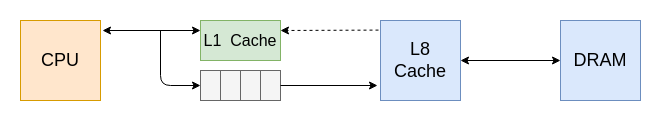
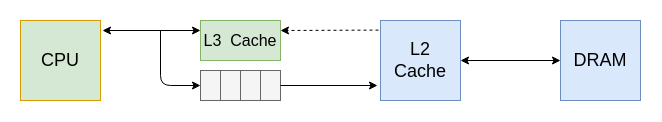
  <mxCell id="0" />
  <mxCell id="1" parent="0" />
- <mxCell id="2" value="&lt;font style=&quot;font-size: 18px&quot;&gt;CPU&lt;/font&gt;" style="whiteSpace=wrap;html=1;aspect=fixed;fillColor=#ffe6cc;strokeColor=#d79b00;" vertex="1" parent="1"><mxGeometry x="20" y="20" width="80" height="80" as="geometry" /></mxCell>
- <mxCell id="3" value="&lt;font style=&quot;font-size: 18px&quot;&gt;L8&lt;br&gt;Cache&lt;/font&gt;" style="whiteSpace=wrap;html=1;aspect=fixed;fillColor=#dae8fc;strokeColor=#6c8ebf;" vertex="1" parent="1"><mxGeometry x="380" y="20" width="80" height="80" as="geometry" /></mxCell>
- <mxCell id="4" value="&lt;font style=&quot;font-size: 16px&quot;&gt;L1&amp;nbsp; Cache&lt;/font&gt;" style="rounded=0;whiteSpace=wrap;html=1;fillColor=#d5e8d4;strokeColor=#82b366;" vertex="1" parent="1"><mxGeometry x="200" y="20" width="80" height="40" as="geometry" /></mxCell>
+ <mxCell id="2" value="&lt;font style=&quot;font-size: 18px&quot;&gt;CPU&lt;/font&gt;" style="whiteSpace=wrap;html=1;aspect=fixed;fillColor=#d5e8d4;strokeColor=#d79b00;" vertex="1" parent="1"><mxGeometry x="20" y="20" width="80" height="80" as="geometry" /></mxCell>
+ <mxCell id="3" value="&lt;font style=&quot;font-size: 18px&quot;&gt;L2&lt;br&gt;Cache&lt;/font&gt;" style="whiteSpace=wrap;html=1;aspect=fixed;fillColor=#dae8fc;strokeColor=#6c8ebf;" vertex="1" parent="1"><mxGeometry x="380" y="20" width="80" height="80" as="geometry" /></mxCell>
+ <mxCell id="4" value="&lt;font style=&quot;font-size: 16px&quot;&gt;L3&amp;nbsp; Cache&lt;/font&gt;" style="rounded=0;whiteSpace=wrap;html=1;fillColor=#d5e8d4;strokeColor=#82b366;" vertex="1" parent="1"><mxGeometry x="200" y="20" width="80" height="40" as="geometry" /></mxCell>
  <mxCell id="5" value="" style="endArrow=classic;html=1;entryX=1;entryY=0.25;entryDx=0;entryDy=0;exitX=-0.025;exitY=0.12;exitDx=0;exitDy=0;exitPerimeter=0;dashed=1;" edge="1" parent="1" source="3" target="4"><mxGeometry width="50" height="50" relative="1" as="geometry"><mxPoint x="230" y="120" as="sourcePoint" /><mxPoint x="360" y="120" as="targetPoint" /></mxGeometry></mxCell>
  <mxCell id="6" value="" style="endArrow=classic;startArrow=classic;html=1;" edge="1" parent="1"><mxGeometry width="50" height="50" relative="1" as="geometry"><mxPoint x="102" y="30" as="sourcePoint" /><mxPoint x="200" y="30" as="targetPoint" /></mxGeometry></mxCell>
  <mxCell id="7" value="" style="rounded=0;whiteSpace=wrap;html=1;fillColor=#f5f5f5;strokeColor=#666666;fontColor=#333333;" vertex="1" parent="1"><mxGeometry x="200" y="70" width="20" height="30" as="geometry" /></mxCell>
  <mxCell id="8" value="" style="rounded=0;whiteSpace=wrap;html=1;fillColor=#f5f5f5;strokeColor=#666666;fontColor=#333333;" vertex="1" parent="1"><mxGeometry x="220" y="70" width="20" height="30" as="geometry" /></mxCell>
  <mxCell id="9" value="" style="rounded=0;whiteSpace=wrap;html=1;fillColor=#f5f5f5;strokeColor=#666666;fontColor=#333333;" vertex="1" parent="1"><mxGeometry x="240" y="70" width="20" height="30" as="geometry" /></mxCell>
  <mxCell id="10" value="" style="rounded=0;whiteSpace=wrap;html=1;fillColor=#f5f5f5;strokeColor=#666666;fontColor=#333333;" vertex="1" parent="1"><mxGeometry x="260" y="70" width="20" height="30" as="geometry" /></mxCell>
  <mxCell id="11" value="" style="endArrow=classic;html=1;entryX=0;entryY=0.5;entryDx=0;entryDy=0;" edge="1" parent="1" target="7"><mxGeometry width="50" height="50" relative="1" as="geometry"><mxPoint x="160" y="30" as="sourcePoint" /><mxPoint x="40" y="240" as="targetPoint" /><Array as="points"><mxPoint x="160" y="85" /></Array></mxGeometry></mxCell>
  <mxCell id="12" value="" style="endArrow=classic;html=1;exitX=1;exitY=0.5;exitDx=0;exitDy=0;" edge="1" parent="1" source="10"><mxGeometry width="50" height="50" relative="1" as="geometry"><mxPoint x="310" y="170" as="sourcePoint" /><mxPoint x="377" y="85" as="targetPoint" /></mxGeometry></mxCell>
  <mxCell id="13" value="&lt;font style=&quot;font-size: 18px&quot;&gt;DRAM&lt;/font&gt;" style="whiteSpace=wrap;html=1;aspect=fixed;fillColor=#dae8fc;strokeColor=#6c8ebf;" vertex="1" parent="1"><mxGeometry x="560" y="20" width="80" height="80" as="geometry" /></mxCell>
  <mxCell id="14" value="" style="endArrow=classic;startArrow=classic;html=1;" edge="1" parent="1" source="3"><mxGeometry width="50" height="50" relative="1" as="geometry"><mxPoint x="510" y="110" as="sourcePoint" /><mxPoint x="560" y="60" as="targetPoint" /></mxGeometry></mxCell>
